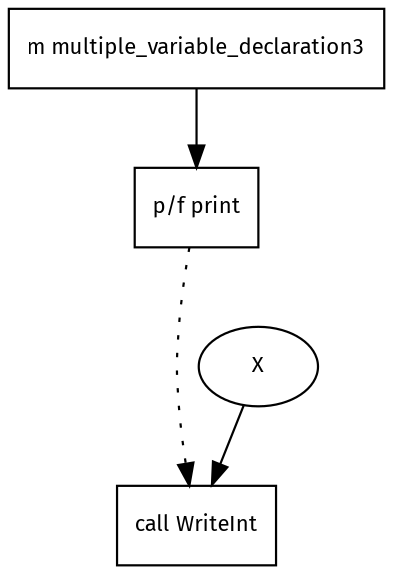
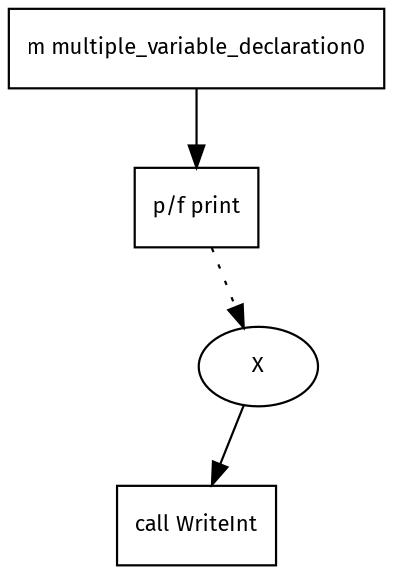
  digraph {
    fontname="Fira Sans"
    fontsize=10
    node [fontname="Fira Sans" fontsize=10 shape=box]
    edge [fontname="Fira Sans" fontsize=10]
-   n1 [label="m multiple_variable_declaration3"]
+   n1 [label="m multiple_variable_declaration0"]
    n2 [label="p/f print"]
    n3 [label="call WriteInt"]
    n4 [label=X shape=ellipse]
    n1 -> n2
-   n2 -> n3 [style=dotted]
+   n2 -> n4 [style=dotted]
    n4 -> n3
  }
